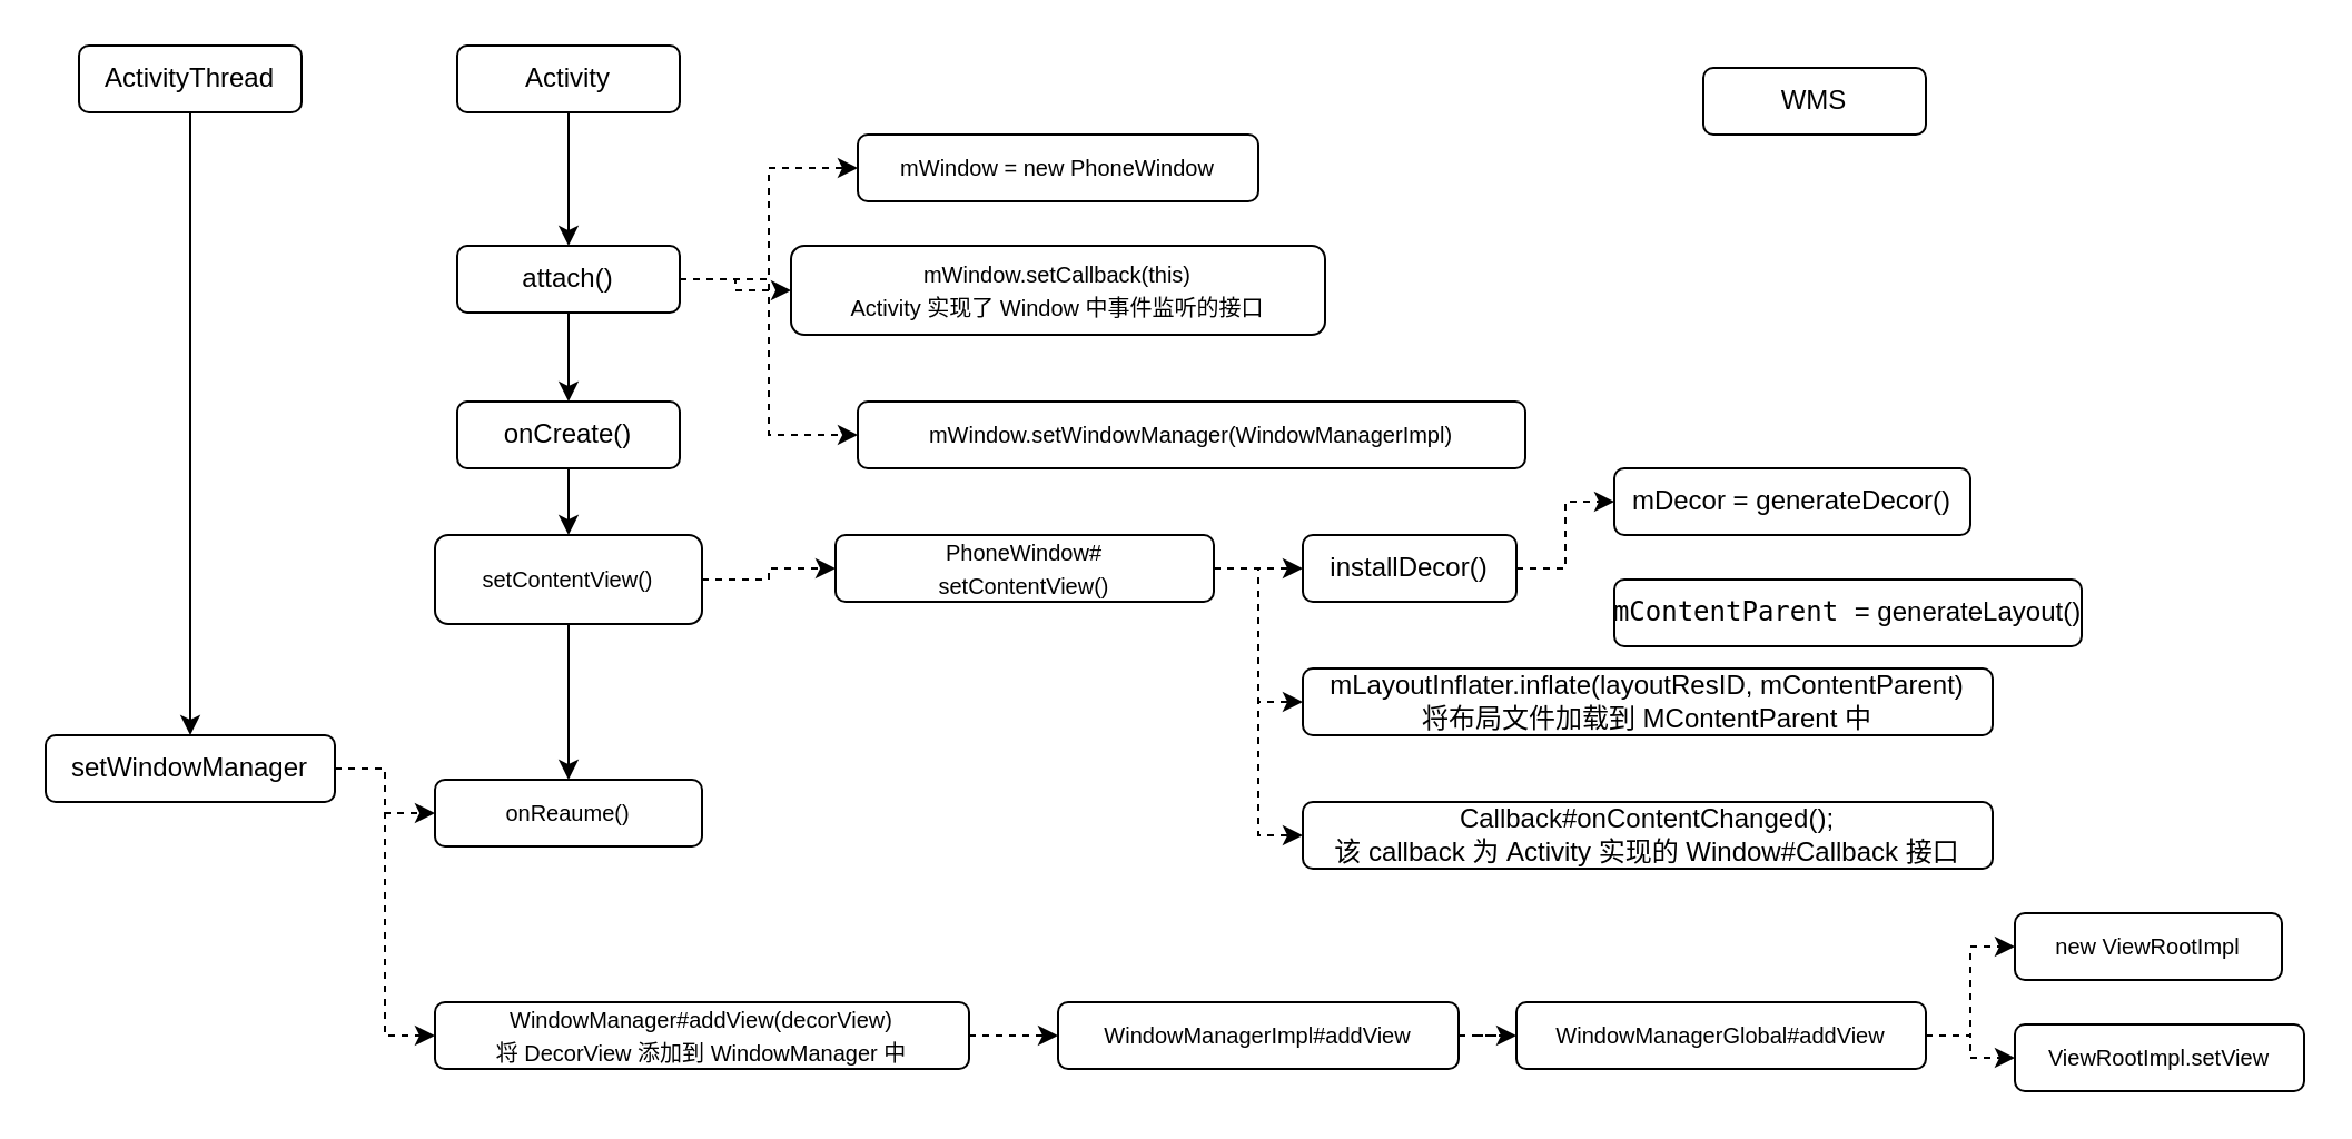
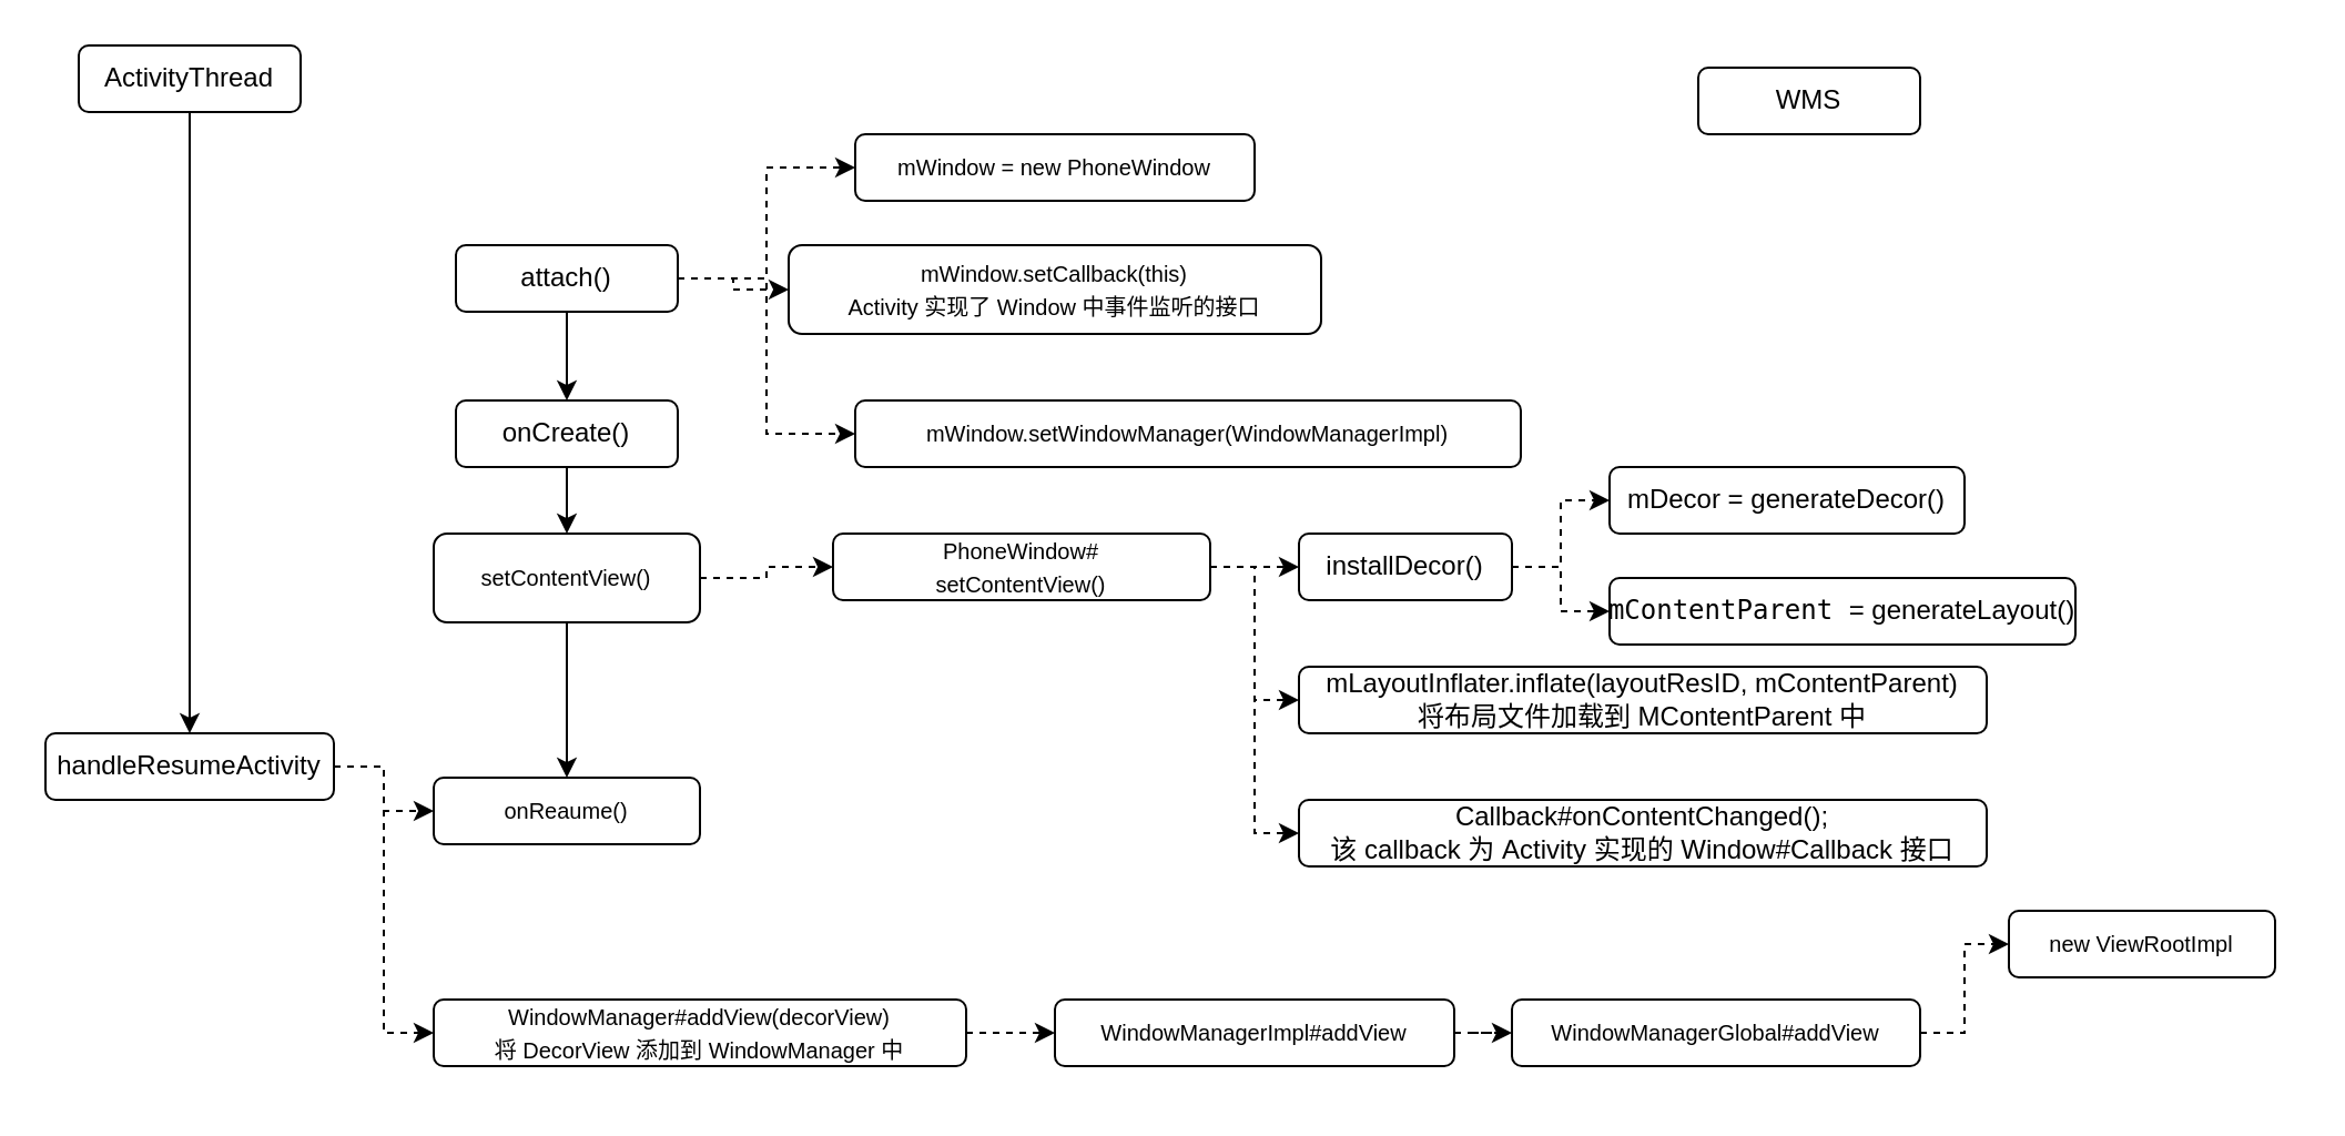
  <mxCell id="0" />
  <mxCell id="1" parent="0" />
  <mxCell id="2" value="WMS" style="rounded=1;whiteSpace=wrap;html=1;" vertex="1" parent="1"><mxGeometry x="765" y="30" width="100" height="30" as="geometry" /></mxCell>
- <mxCell id="3" style="edgeStyle=orthogonalEdgeStyle;rounded=0;orthogonalLoop=1;jettySize=auto;html=1;exitX=0.5;exitY=1;exitDx=0;exitDy=0;" edge="1" parent="1" source="4" target="9"><mxGeometry relative="1" as="geometry" /></mxCell>
- <mxCell id="4" value="Activity" style="rounded=1;whiteSpace=wrap;html=1;" vertex="1" parent="1"><mxGeometry x="205" y="20" width="100" height="30" as="geometry" /></mxCell>
  <mxCell id="5" style="edgeStyle=orthogonalEdgeStyle;rounded=0;orthogonalLoop=1;jettySize=auto;html=1;exitX=1;exitY=0.5;exitDx=0;exitDy=0;entryX=0;entryY=0.5;entryDx=0;entryDy=0;dashed=1;" edge="1" parent="1" source="9" target="10"><mxGeometry relative="1" as="geometry" /></mxCell>
  <mxCell id="6" style="edgeStyle=orthogonalEdgeStyle;rounded=0;orthogonalLoop=1;jettySize=auto;html=1;exitX=1;exitY=0.5;exitDx=0;exitDy=0;dashed=1;" edge="1" parent="1" source="9" target="11"><mxGeometry relative="1" as="geometry" /></mxCell>
  <mxCell id="7" style="edgeStyle=orthogonalEdgeStyle;rounded=0;orthogonalLoop=1;jettySize=auto;html=1;exitX=1;exitY=0.5;exitDx=0;exitDy=0;entryX=0;entryY=0.5;entryDx=0;entryDy=0;dashed=1;" edge="1" parent="1" source="9" target="12"><mxGeometry relative="1" as="geometry" /></mxCell>
  <mxCell id="8" style="edgeStyle=orthogonalEdgeStyle;rounded=0;orthogonalLoop=1;jettySize=auto;html=1;exitX=0.5;exitY=1;exitDx=0;exitDy=0;" edge="1" parent="1" source="9" target="14"><mxGeometry relative="1" as="geometry" /></mxCell>
  <mxCell id="9" value="attach()" style="rounded=1;whiteSpace=wrap;html=1;" vertex="1" parent="1"><mxGeometry x="205" y="110" width="100" height="30" as="geometry" /></mxCell>
  <mxCell id="10" value="&lt;font style=&quot;font-size: 10px&quot;&gt;mWindow = new PhoneWindow&lt;/font&gt;" style="rounded=1;whiteSpace=wrap;html=1;" vertex="1" parent="1"><mxGeometry x="385" y="60" width="180" height="30" as="geometry" /></mxCell>
  <mxCell id="11" value="&lt;font style=&quot;font-size: 10px&quot;&gt;mWindow.setCallback(this)&lt;br&gt;Activity 实现了 Window 中事件监听的接口&lt;br&gt;&lt;/font&gt;" style="rounded=1;whiteSpace=wrap;html=1;" vertex="1" parent="1"><mxGeometry x="355" y="110" width="240" height="40" as="geometry" /></mxCell>
  <mxCell id="12" value="&lt;font style=&quot;font-size: 10px&quot;&gt;mWindow.setWindowManager(WindowManagerImpl)&lt;/font&gt;" style="rounded=1;whiteSpace=wrap;html=1;" vertex="1" parent="1"><mxGeometry x="385" y="180" width="300" height="30" as="geometry" /></mxCell>
  <mxCell id="13" style="edgeStyle=orthogonalEdgeStyle;rounded=0;orthogonalLoop=1;jettySize=auto;html=1;exitX=0.5;exitY=1;exitDx=0;exitDy=0;" edge="1" parent="1" source="14" target="17"><mxGeometry relative="1" as="geometry" /></mxCell>
  <mxCell id="14" value="onCreate()" style="rounded=1;whiteSpace=wrap;html=1;" vertex="1" parent="1"><mxGeometry x="205" y="180" width="100" height="30" as="geometry" /></mxCell>
  <mxCell id="15" style="edgeStyle=orthogonalEdgeStyle;rounded=0;orthogonalLoop=1;jettySize=auto;html=1;exitX=1;exitY=0.5;exitDx=0;exitDy=0;dashed=1;" edge="1" parent="1" source="17" target="21"><mxGeometry relative="1" as="geometry" /></mxCell>
  <mxCell id="16" style="edgeStyle=orthogonalEdgeStyle;rounded=0;orthogonalLoop=1;jettySize=auto;html=1;exitX=0.5;exitY=1;exitDx=0;exitDy=0;entryX=0.5;entryY=0;entryDx=0;entryDy=0;" edge="1" parent="1" source="17" target="34"><mxGeometry relative="1" as="geometry" /></mxCell>
  <mxCell id="17" value="&lt;font style=&quot;font-size: 10px&quot;&gt;setContentView()&lt;/font&gt;" style="rounded=1;whiteSpace=wrap;html=1;" vertex="1" parent="1"><mxGeometry x="195" y="240" width="120" height="40" as="geometry" /></mxCell>
  <mxCell id="18" style="edgeStyle=orthogonalEdgeStyle;rounded=0;orthogonalLoop=1;jettySize=auto;html=1;exitX=1;exitY=0.5;exitDx=0;exitDy=0;dashed=1;" edge="1" parent="1" source="21" target="24"><mxGeometry relative="1" as="geometry" /></mxCell>
  <mxCell id="19" style="edgeStyle=orthogonalEdgeStyle;rounded=0;orthogonalLoop=1;jettySize=auto;html=1;exitX=1;exitY=0.5;exitDx=0;exitDy=0;entryX=0;entryY=0.5;entryDx=0;entryDy=0;dashed=1;" edge="1" parent="1" source="21" target="25"><mxGeometry relative="1" as="geometry" /></mxCell>
  <mxCell id="20" style="edgeStyle=orthogonalEdgeStyle;rounded=0;orthogonalLoop=1;jettySize=auto;html=1;exitX=1;exitY=0.5;exitDx=0;exitDy=0;entryX=0;entryY=0.5;entryDx=0;entryDy=0;dashed=1;" edge="1" parent="1" source="21" target="26"><mxGeometry relative="1" as="geometry" /></mxCell>
  <mxCell id="21" value="&lt;span style=&quot;font-size: 10px&quot;&gt;PhoneWindow#&lt;/span&gt;&lt;br style=&quot;font-size: 10px&quot;&gt;&lt;span style=&quot;font-size: 10px&quot;&gt;setContentView()&lt;/span&gt;" style="rounded=1;whiteSpace=wrap;html=1;" vertex="1" parent="1"><mxGeometry x="375" y="240" width="170" height="30" as="geometry" /></mxCell>
  <mxCell id="22" style="edgeStyle=orthogonalEdgeStyle;rounded=0;orthogonalLoop=1;jettySize=auto;html=1;exitX=1;exitY=0.5;exitDx=0;exitDy=0;entryX=0;entryY=0.5;entryDx=0;entryDy=0;dashed=1;" edge="1" parent="1" source="24" target="27"><mxGeometry relative="1" as="geometry" /></mxCell>
+ <mxCell id="23" style="edgeStyle=orthogonalEdgeStyle;rounded=0;orthogonalLoop=1;jettySize=auto;html=1;exitX=1;exitY=0.5;exitDx=0;exitDy=0;entryX=0;entryY=0.5;entryDx=0;entryDy=0;dashed=1;" edge="1" parent="1" source="24" target="28"><mxGeometry relative="1" as="geometry" /></mxCell>
  <mxCell id="24" value="installDecor()" style="rounded=1;whiteSpace=wrap;html=1;" vertex="1" parent="1"><mxGeometry x="585" y="240" width="96" height="30" as="geometry" /></mxCell>
  <mxCell id="25" value="mLayoutInflater.inflate(layoutResID, mContentParent)&lt;br&gt;将布局文件加载到 MContentParent 中" style="rounded=1;whiteSpace=wrap;html=1;" vertex="1" parent="1"><mxGeometry x="585" y="300" width="310" height="30" as="geometry" /></mxCell>
  <mxCell id="26" value="Callback#onContentChanged();&lt;br&gt;该 callback 为 Activity 实现的 Window#Callback 接口" style="rounded=1;whiteSpace=wrap;html=1;" vertex="1" parent="1"><mxGeometry x="585" y="360" width="310" height="30" as="geometry" /></mxCell>
  <mxCell id="27" value="mDecor =&amp;nbsp;generateDecor()" style="rounded=1;whiteSpace=wrap;html=1;" vertex="1" parent="1"><mxGeometry x="725" y="210" width="160" height="30" as="geometry" /></mxCell>
  <mxCell id="28" value="&lt;span style=&quot;background-color: transparent ; text-align: left&quot;&gt;&lt;font face=&quot;Consolas, Monaco, Andale Mono, Ubuntu Mono, monospace&quot;&gt;mContentParent&lt;/font&gt;&lt;font color=&quot;rgba(0, 0, 0, 0)&quot; face=&quot;Consolas, Monaco, Andale Mono, Ubuntu Mono, monospace&quot;&gt;&lt;span style=&quot;font-size: 1em ; word-spacing: normal&quot;&gt;&amp;nbsp;&lt;/span&gt;&lt;/font&gt;&lt;/span&gt;=&amp;nbsp;generateLayout()" style="rounded=1;whiteSpace=wrap;html=1;" vertex="1" parent="1"><mxGeometry x="725" y="260" width="210" height="30" as="geometry" /></mxCell>
  <mxCell id="29" style="edgeStyle=orthogonalEdgeStyle;rounded=0;orthogonalLoop=1;jettySize=auto;html=1;exitX=0.5;exitY=1;exitDx=0;exitDy=0;entryX=0.5;entryY=0;entryDx=0;entryDy=0;" edge="1" parent="1" source="30" target="33"><mxGeometry relative="1" as="geometry" /></mxCell>
  <mxCell id="30" value="ActivityThread" style="rounded=1;whiteSpace=wrap;html=1;" vertex="1" parent="1"><mxGeometry x="35" y="20" width="100" height="30" as="geometry" /></mxCell>
  <mxCell id="31" style="edgeStyle=orthogonalEdgeStyle;rounded=0;orthogonalLoop=1;jettySize=auto;html=1;exitX=1;exitY=0.5;exitDx=0;exitDy=0;dashed=1;" edge="1" parent="1" source="33" target="34"><mxGeometry relative="1" as="geometry" /></mxCell>
  <mxCell id="32" style="edgeStyle=orthogonalEdgeStyle;rounded=0;orthogonalLoop=1;jettySize=auto;html=1;exitX=1;exitY=0.5;exitDx=0;exitDy=0;entryX=0;entryY=0.5;entryDx=0;entryDy=0;dashed=1;" edge="1" parent="1" source="33" target="36"><mxGeometry relative="1" as="geometry" /></mxCell>
- <mxCell id="33" value="setWindowManager" style="rounded=1;whiteSpace=wrap;html=1;" vertex="1" parent="1"><mxGeometry x="20" y="330" width="130" height="30" as="geometry" /></mxCell>
+ <mxCell id="33" value="handleResumeActivity" style="rounded=1;whiteSpace=wrap;html=1;" vertex="1" parent="1"><mxGeometry x="20" y="330" width="130" height="30" as="geometry" /></mxCell>
  <mxCell id="34" value="&lt;font style=&quot;font-size: 10px&quot;&gt;onReaume()&lt;/font&gt;" style="rounded=1;whiteSpace=wrap;html=1;" vertex="1" parent="1"><mxGeometry x="195" y="350" width="120" height="30" as="geometry" /></mxCell>
  <mxCell id="35" style="edgeStyle=orthogonalEdgeStyle;rounded=0;orthogonalLoop=1;jettySize=auto;html=1;exitX=1;exitY=0.5;exitDx=0;exitDy=0;dashed=1;" edge="1" parent="1" source="36" target="38"><mxGeometry relative="1" as="geometry" /></mxCell>
  <mxCell id="36" value="&lt;font style=&quot;font-size: 10px&quot;&gt;WindowManager#addView(decorView)&lt;br&gt;将 DecorView 添加到 WindowManager 中&lt;br&gt;&lt;/font&gt;" style="rounded=1;whiteSpace=wrap;html=1;" vertex="1" parent="1"><mxGeometry x="195" y="450" width="240" height="30" as="geometry" /></mxCell>
  <mxCell id="37" style="edgeStyle=orthogonalEdgeStyle;rounded=0;orthogonalLoop=1;jettySize=auto;html=1;exitX=1;exitY=0.5;exitDx=0;exitDy=0;dashed=1;" edge="1" parent="1" source="38" target="41"><mxGeometry relative="1" as="geometry" /></mxCell>
  <mxCell id="38" value="&lt;font style=&quot;font-size: 10px&quot;&gt;WindowManagerImpl#addView&lt;/font&gt;" style="rounded=1;whiteSpace=wrap;html=1;" vertex="1" parent="1"><mxGeometry x="475" y="450" width="180" height="30" as="geometry" /></mxCell>
  <mxCell id="39" style="edgeStyle=orthogonalEdgeStyle;rounded=0;orthogonalLoop=1;jettySize=auto;html=1;exitX=1;exitY=0.5;exitDx=0;exitDy=0;entryX=0;entryY=0.5;entryDx=0;entryDy=0;dashed=1;" edge="1" parent="1" source="41" target="42"><mxGeometry relative="1" as="geometry" /></mxCell>
- <mxCell id="40" style="edgeStyle=orthogonalEdgeStyle;rounded=0;orthogonalLoop=1;jettySize=auto;html=1;exitX=1;exitY=0.5;exitDx=0;exitDy=0;dashed=1;" edge="1" parent="1" source="41" target="43"><mxGeometry relative="1" as="geometry" /></mxCell>
  <mxCell id="41" value="&lt;font style=&quot;font-size: 10px&quot;&gt;WindowManagerGlobal#addView&lt;/font&gt;" style="rounded=1;whiteSpace=wrap;html=1;" vertex="1" parent="1"><mxGeometry x="681" y="450" width="184" height="30" as="geometry" /></mxCell>
  <mxCell id="42" value="&lt;font style=&quot;font-size: 10px&quot;&gt;new ViewRootImpl&lt;/font&gt;" style="rounded=1;whiteSpace=wrap;html=1;" vertex="1" parent="1"><mxGeometry x="905" y="410" width="120" height="30" as="geometry" /></mxCell>
- <mxCell id="43" value="&lt;font style=&quot;font-size: 10px&quot;&gt;ViewRootImpl.setView&lt;br&gt;&lt;/font&gt;" style="rounded=1;whiteSpace=wrap;html=1;" vertex="1" parent="1"><mxGeometry x="905" y="460" width="130" height="30" as="geometry" /></mxCell>
